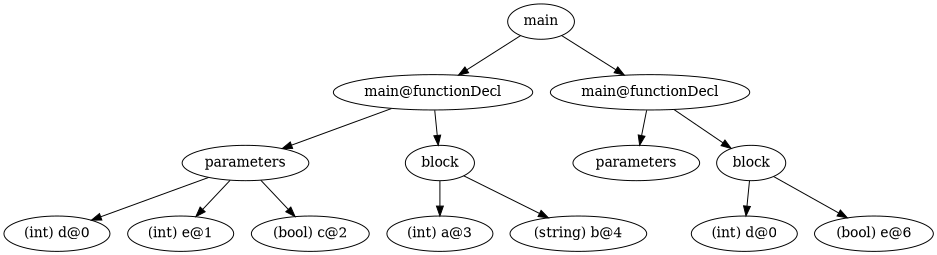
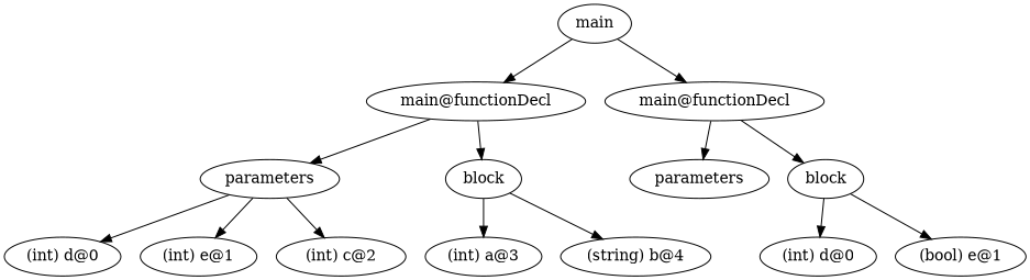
  digraph {
    ordering=out
    n1 [label=main]
    n2 [label="main@functionDecl"]
    n3 [label="main@functionDecl"]
    n4 [label=parameters]
    n5 [label=block]
    n6 [label=parameters]
    n7 [label=block]
    n8 [label="(int) d@0"]
    n9 [label="(int) e@1"]
-   n10 [label="(bool) c@2"]
+   n10 [label="(int) c@2"]
    n11 [label="(int) a@3"]
    n12 [label="(string) b@4"]
    n13 [label="(int) d@0"]
-   n14 [label="(bool) e@6"]
+   n14 [label="(bool) e@1"]
    n1 -> n2
    n1 -> n3
    n2 -> n4
    n2 -> n5
    n3 -> n6
    n3 -> n7
    n4 -> n8
    n4 -> n9
    n4 -> n10
    n5 -> n11
    n5 -> n12
    n7 -> n13
    n7 -> n14
  }
